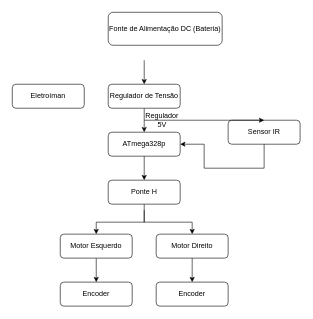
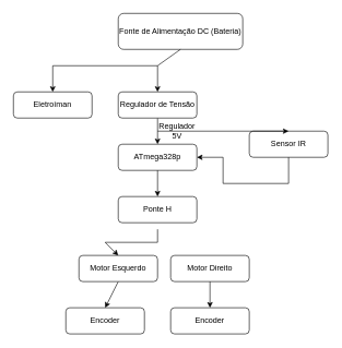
  <mxCell id="0" />
  <mxCell id="1" parent="0" />
  <mxCell id="2" value="Fonte de Alimentação DC (Bateria)" style="rounded=1;whiteSpace=wrap;html=1;" vertex="1" parent="1"><mxGeometry x="180" y="20" width="190" height="55" as="geometry" /></mxCell>
  <mxCell id="3" value="Ponte H" style="rounded=1;whiteSpace=wrap;html=1;" vertex="1" parent="1"><mxGeometry x="180" y="300" width="120" height="40" as="geometry" /></mxCell>
  <mxCell id="4" value="" style="endArrow=classic;html=1;rounded=0;exitX=0.5;exitY=1;exitDx=0;exitDy=0;entryX=0.5;entryY=0;entryDx=0;entryDy=0;" edge="1" parent="1" target="9"><mxGeometry width="50" height="50" relative="1" as="geometry"><mxPoint x="240" y="350" as="sourcePoint" /><mxPoint x="240" y="390" as="targetPoint" /><Array as="points"><mxPoint x="240" y="370" /><mxPoint x="160" y="370" /></Array></mxGeometry></mxCell>
  <mxCell id="5" value="Encoder" style="rounded=1;whiteSpace=wrap;html=1;" vertex="1" parent="1"><mxGeometry x="100" y="470" width="120" height="40" as="geometry" /></mxCell>
  <mxCell id="6" value="" style="endArrow=classic;html=1;rounded=0;exitX=0.5;exitY=1;exitDx=0;exitDy=0;entryX=0.5;entryY=0;entryDx=0;entryDy=0;" edge="1" parent="1" target="5" source="9"><mxGeometry width="50" height="50" relative="1" as="geometry"><mxPoint x="160" y="430" as="sourcePoint" /><mxPoint x="180" y="480" as="targetPoint" /></mxGeometry></mxCell>
  <mxCell id="7" value="ATmega328p" style="rounded=1;whiteSpace=wrap;html=1;" vertex="1" parent="1"><mxGeometry x="180" y="220" width="120" height="40" as="geometry" /></mxCell>
  <mxCell id="8" value="" style="endArrow=classic;html=1;rounded=0;entryX=0.5;entryY=0;entryDx=0;entryDy=0;exitX=0.5;exitY=1;exitDx=0;exitDy=0;" edge="1" parent="1" source="18" target="7"><mxGeometry width="50" height="50" relative="1" as="geometry"><mxPoint x="240" y="160" as="sourcePoint" /><mxPoint x="240" y="220" as="targetPoint" /></mxGeometry></mxCell>
- <mxCell id="9" value="Motor Esquerdo" style="rounded=1;whiteSpace=wrap;html=1;" vertex="1" parent="1"><mxGeometry x="100" y="390" width="120" height="40" as="geometry" /></mxCell>
+ <mxCell id="9" value="Motor Esquerdo" style="rounded=1;whiteSpace=wrap;html=1;" vertex="1" parent="1"><mxGeometry x="120" y="390" width="120" height="40" as="geometry" /></mxCell>
  <mxCell id="10" value="Motor Direito" style="rounded=1;whiteSpace=wrap;html=1;" vertex="1" parent="1"><mxGeometry x="260" y="390" width="120" height="40" as="geometry" /></mxCell>
- <mxCell id="11" value="" style="endArrow=classic;html=1;rounded=0;exitX=0.5;exitY=1;exitDx=0;exitDy=0;" edge="1" parent="1" source="3" target="10"><mxGeometry width="50" height="50" relative="1" as="geometry"><mxPoint x="240" y="350" as="sourcePoint" /><mxPoint x="370" y="350" as="targetPoint" /><Array as="points"><mxPoint x="240" y="370" /><mxPoint x="320" y="370" /></Array></mxGeometry></mxCell>
  <mxCell id="12" value="Encoder" style="rounded=1;whiteSpace=wrap;html=1;" vertex="1" parent="1"><mxGeometry x="260" y="470" width="120" height="40" as="geometry" /></mxCell>
  <mxCell id="13" value="" style="endArrow=classic;html=1;rounded=0;exitX=0.5;exitY=1;exitDx=0;exitDy=0;entryX=0.5;entryY=0;entryDx=0;entryDy=0;" edge="1" parent="1" target="12"><mxGeometry width="50" height="50" relative="1" as="geometry"><mxPoint x="320" y="430" as="sourcePoint" /><mxPoint x="340" y="480" as="targetPoint" /></mxGeometry></mxCell>
  <mxCell id="14" value="Regulador 5V" style="text;html=1;whiteSpace=wrap;strokeColor=none;fillColor=none;align=center;verticalAlign=middle;rounded=0;" vertex="1" parent="1"><mxGeometry x="240" y="180" width="60" height="40" as="geometry" /></mxCell>
+ <mxCell id="15" value="" style="endArrow=classic;html=1;rounded=0;exitX=0.5;exitY=1;exitDx=0;exitDy=0;entryX=0.5;entryY=0;entryDx=0;entryDy=0;" edge="1" parent="1" source="2" target="16"><mxGeometry width="50" height="50" relative="1" as="geometry"><mxPoint x="240" y="140" as="sourcePoint" /><mxPoint x="0" y="180" as="targetPoint" /><Array as="points"><mxPoint x="240" y="100" /><mxPoint x="80" y="100" /></Array></mxGeometry></mxCell>
  <mxCell id="16" value="Eletroíman" style="rounded=1;whiteSpace=wrap;html=1;" vertex="1" parent="1"><mxGeometry x="20" y="140" width="120" height="40" as="geometry" /></mxCell>
  <mxCell id="17" value="" style="endArrow=classic;html=1;rounded=0;exitX=0.5;exitY=1;exitDx=0;exitDy=0;entryX=0.5;entryY=0;entryDx=0;entryDy=0;" edge="1" parent="1" source="7" target="3"><mxGeometry width="50" height="50" relative="1" as="geometry"><mxPoint x="239.5" y="260" as="sourcePoint" /><mxPoint x="239.5" y="300" as="targetPoint" /></mxGeometry></mxCell>
  <mxCell id="18" value="Regulador de Tensão" style="rounded=1;whiteSpace=wrap;html=1;" vertex="1" parent="1"><mxGeometry x="180" y="140" width="120" height="40" as="geometry" /></mxCell>
  <mxCell id="19" value="" style="endArrow=classic;html=1;rounded=0;entryX=0.5;entryY=0;entryDx=0;entryDy=0;" edge="1" parent="1" target="18"><mxGeometry width="50" height="50" relative="1" as="geometry"><mxPoint x="240" y="100" as="sourcePoint" /><mxPoint x="360" y="100" as="targetPoint" /></mxGeometry></mxCell>
  <mxCell id="20" value="Sensor IR" style="rounded=1;whiteSpace=wrap;html=1;" vertex="1" parent="1"><mxGeometry x="380" y="200" width="120" height="40" as="geometry" /></mxCell>
  <mxCell id="21" value="" style="endArrow=classic;html=1;rounded=0;entryX=1;entryY=0.5;entryDx=0;entryDy=0;exitX=0.5;exitY=1;exitDx=0;exitDy=0;" edge="1" parent="1" source="20" target="7"><mxGeometry width="50" height="50" relative="1" as="geometry"><mxPoint x="480" y="300" as="sourcePoint" /><mxPoint x="480" y="140" as="targetPoint" /><Array as="points"><mxPoint x="440" y="280" /><mxPoint x="340" y="280" /><mxPoint x="340" y="240" /></Array></mxGeometry></mxCell>
  <mxCell id="22" value="" style="endArrow=classic;html=1;rounded=0;entryX=0.5;entryY=0;entryDx=0;entryDy=0;" edge="1" parent="1" target="20"><mxGeometry width="50" height="50" relative="1" as="geometry"><mxPoint x="240" y="200" as="sourcePoint" /><mxPoint x="380" y="140" as="targetPoint" /><Array as="points"><mxPoint x="380" y="200" /><mxPoint x="440" y="200" /></Array></mxGeometry></mxCell>
